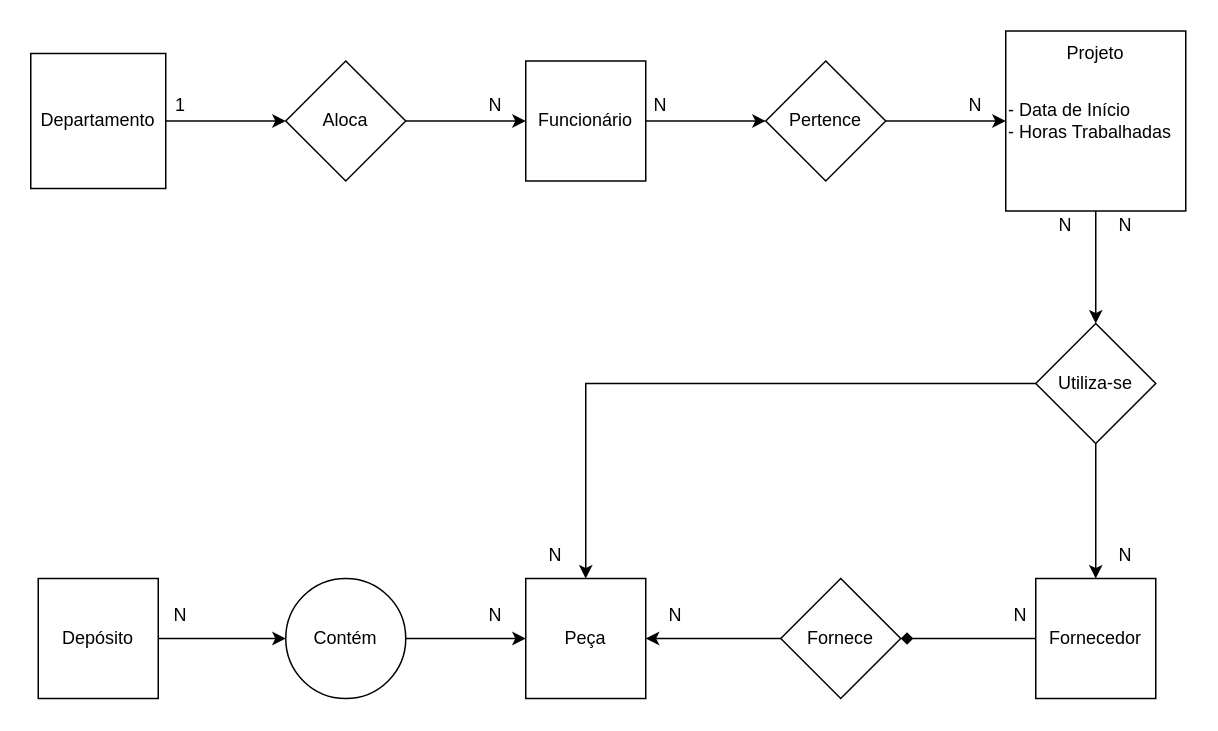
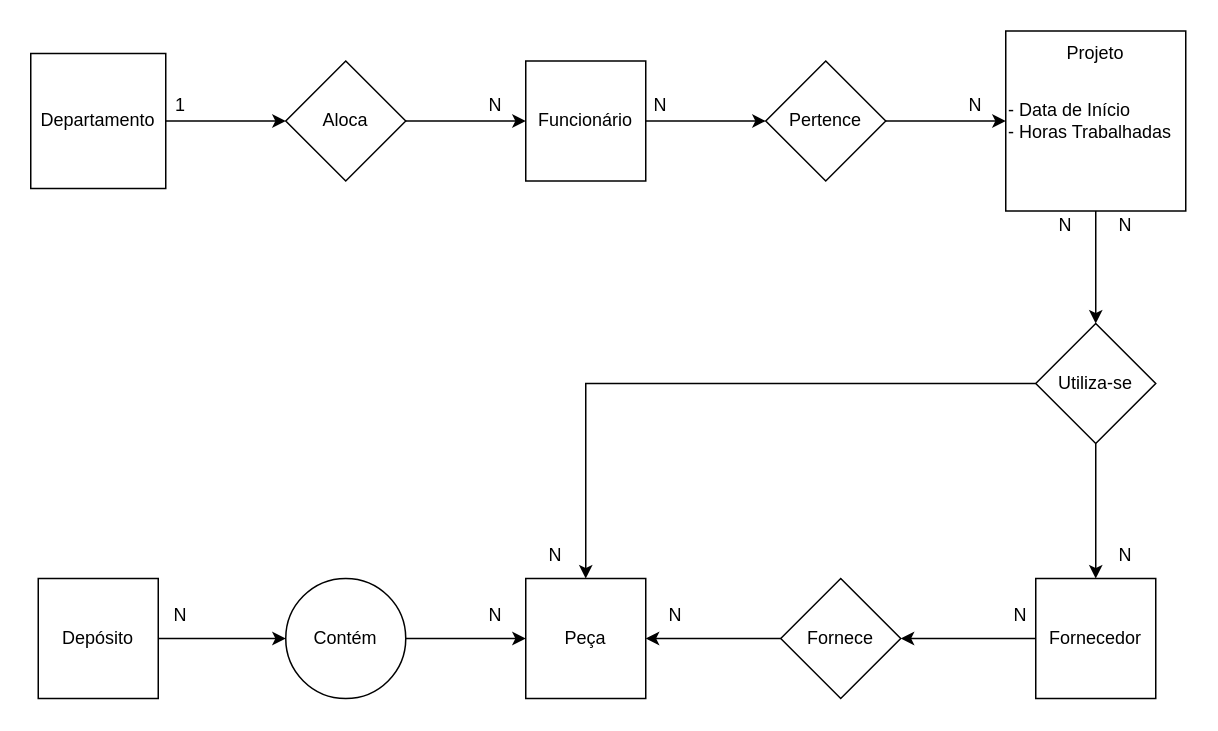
  <mxCell id="0" />
  <mxCell id="1" parent="0" />
  <mxCell id="2" style="edgeStyle=orthogonalEdgeStyle;rounded=0;orthogonalLoop=1;jettySize=auto;html=1;exitX=1;exitY=0.5;exitDx=0;exitDy=0;entryX=0;entryY=0.5;entryDx=0;entryDy=0;" edge="1" parent="1" source="3" target="5"><mxGeometry relative="1" as="geometry" /></mxCell>
  <mxCell id="3" value="Departamento" style="whiteSpace=wrap;html=1;aspect=fixed;" vertex="1" parent="1"><mxGeometry x="20" y="35" width="90" height="90" as="geometry" /></mxCell>
  <mxCell id="4" style="edgeStyle=orthogonalEdgeStyle;rounded=0;orthogonalLoop=1;jettySize=auto;html=1;exitX=1;exitY=0.5;exitDx=0;exitDy=0;entryX=0;entryY=0.5;entryDx=0;entryDy=0;" edge="1" parent="1" source="5" target="7"><mxGeometry relative="1" as="geometry" /></mxCell>
  <mxCell id="5" value="Aloca" style="rhombus;whiteSpace=wrap;html=1;" vertex="1" parent="1"><mxGeometry x="190" y="40" width="80" height="80" as="geometry" /></mxCell>
  <mxCell id="6" style="edgeStyle=orthogonalEdgeStyle;rounded=0;orthogonalLoop=1;jettySize=auto;html=1;entryX=0;entryY=0.5;entryDx=0;entryDy=0;" edge="1" parent="1" source="7" target="13"><mxGeometry relative="1" as="geometry" /></mxCell>
  <mxCell id="7" value="Funcionário" style="whiteSpace=wrap;html=1;aspect=fixed;" vertex="1" parent="1"><mxGeometry x="350" y="40" width="80" height="80" as="geometry" /></mxCell>
  <mxCell id="8" value="N" style="text;html=1;strokeColor=none;fillColor=none;align=center;verticalAlign=middle;whiteSpace=wrap;rounded=0;" vertex="1" parent="1"><mxGeometry x="300" y="55" width="60" height="30" as="geometry" /></mxCell>
  <mxCell id="9" value="1" style="text;html=1;strokeColor=none;fillColor=none;align=center;verticalAlign=middle;whiteSpace=wrap;rounded=0;" vertex="1" parent="1"><mxGeometry x="90" y="55" width="60" height="30" as="geometry" /></mxCell>
  <mxCell id="10" style="edgeStyle=orthogonalEdgeStyle;rounded=0;orthogonalLoop=1;jettySize=auto;html=1;" edge="1" parent="1" source="11" target="24"><mxGeometry relative="1" as="geometry" /></mxCell>
  <mxCell id="11" value="- Data de Início&lt;br&gt;- Horas Trabalhadas" style="whiteSpace=wrap;html=1;aspect=fixed;align=left;" vertex="1" parent="1"><mxGeometry x="670" y="20" width="120" height="120" as="geometry" /></mxCell>
  <mxCell id="12" style="edgeStyle=orthogonalEdgeStyle;rounded=0;orthogonalLoop=1;jettySize=auto;html=1;entryX=0;entryY=0.5;entryDx=0;entryDy=0;" edge="1" parent="1" source="13" target="11"><mxGeometry relative="1" as="geometry" /></mxCell>
  <mxCell id="13" value="Pertence" style="rhombus;whiteSpace=wrap;html=1;" vertex="1" parent="1"><mxGeometry x="510" y="40" width="80" height="80" as="geometry" /></mxCell>
  <mxCell id="14" value="N" style="text;html=1;strokeColor=none;fillColor=none;align=center;verticalAlign=middle;whiteSpace=wrap;rounded=0;" vertex="1" parent="1"><mxGeometry x="410" y="55" width="60" height="30" as="geometry" /></mxCell>
  <mxCell id="15" value="N" style="text;html=1;strokeColor=none;fillColor=none;align=center;verticalAlign=middle;whiteSpace=wrap;rounded=0;" vertex="1" parent="1"><mxGeometry x="620" y="55" width="60" height="30" as="geometry" /></mxCell>
  <mxCell id="16" value="Projeto" style="text;html=1;strokeColor=none;fillColor=none;align=center;verticalAlign=middle;whiteSpace=wrap;rounded=0;" vertex="1" parent="1"><mxGeometry x="700" y="20" width="60" height="30" as="geometry" /></mxCell>
  <mxCell id="17" value="Peça" style="whiteSpace=wrap;html=1;aspect=fixed;" vertex="1" parent="1"><mxGeometry x="350" y="385" width="80" height="80" as="geometry" /></mxCell>
- <mxCell id="18" style="edgeStyle=orthogonalEdgeStyle;rounded=0;orthogonalLoop=1;jettySize=auto;html=1;entryX=1;entryY=0.5;entryDx=0;entryDy=0;endArrow=diamond;" edge="1" parent="1" source="19" target="26"><mxGeometry relative="1" as="geometry" /></mxCell>
+ <mxCell id="18" style="edgeStyle=orthogonalEdgeStyle;rounded=0;orthogonalLoop=1;jettySize=auto;html=1;entryX=1;entryY=0.5;entryDx=0;entryDy=0;" edge="1" parent="1" source="19" target="26"><mxGeometry relative="1" as="geometry" /></mxCell>
  <mxCell id="19" value="Fornecedor" style="whiteSpace=wrap;html=1;aspect=fixed;" vertex="1" parent="1"><mxGeometry x="690" y="385" width="80" height="80" as="geometry" /></mxCell>
  <mxCell id="20" style="edgeStyle=orthogonalEdgeStyle;rounded=0;orthogonalLoop=1;jettySize=auto;html=1;entryX=0;entryY=0.5;entryDx=0;entryDy=0;" edge="1" parent="1" source="21" target="28"><mxGeometry relative="1" as="geometry" /></mxCell>
  <mxCell id="21" value="Depósito" style="whiteSpace=wrap;html=1;aspect=fixed;" vertex="1" parent="1"><mxGeometry x="25" y="385" width="80" height="80" as="geometry" /></mxCell>
  <mxCell id="22" style="edgeStyle=orthogonalEdgeStyle;rounded=0;orthogonalLoop=1;jettySize=auto;html=1;exitX=0.5;exitY=1;exitDx=0;exitDy=0;entryX=0.5;entryY=0;entryDx=0;entryDy=0;" edge="1" parent="1" source="24" target="19"><mxGeometry relative="1" as="geometry" /></mxCell>
  <mxCell id="23" style="edgeStyle=orthogonalEdgeStyle;rounded=0;orthogonalLoop=1;jettySize=auto;html=1;entryX=0.5;entryY=0;entryDx=0;entryDy=0;" edge="1" parent="1" source="24" target="17"><mxGeometry relative="1" as="geometry" /></mxCell>
  <mxCell id="24" value="Utiliza-se" style="rhombus;whiteSpace=wrap;html=1;" vertex="1" parent="1"><mxGeometry x="690" y="215" width="80" height="80" as="geometry" /></mxCell>
  <mxCell id="25" style="edgeStyle=orthogonalEdgeStyle;rounded=0;orthogonalLoop=1;jettySize=auto;html=1;entryX=1;entryY=0.5;entryDx=0;entryDy=0;" edge="1" parent="1" source="26" target="17"><mxGeometry relative="1" as="geometry" /></mxCell>
  <mxCell id="26" value="Fornece" style="rhombus;whiteSpace=wrap;html=1;" vertex="1" parent="1"><mxGeometry x="520" y="385" width="80" height="80" as="geometry" /></mxCell>
  <mxCell id="27" style="edgeStyle=orthogonalEdgeStyle;rounded=0;orthogonalLoop=1;jettySize=auto;html=1;entryX=0;entryY=0.5;entryDx=0;entryDy=0;" edge="1" parent="1" source="28" target="17"><mxGeometry relative="1" as="geometry" /></mxCell>
  <mxCell id="28" value="Contém" style="ellipse;whiteSpace=wrap;html=1;" vertex="1" parent="1"><mxGeometry x="190" y="385" width="80" height="80" as="geometry" /></mxCell>
  <mxCell id="29" value="N" style="text;html=1;strokeColor=none;fillColor=none;align=center;verticalAlign=middle;whiteSpace=wrap;rounded=0;" vertex="1" parent="1"><mxGeometry x="720" y="135" width="60" height="30" as="geometry" /></mxCell>
  <mxCell id="30" value="N" style="text;html=1;strokeColor=none;fillColor=none;align=center;verticalAlign=middle;whiteSpace=wrap;rounded=0;" vertex="1" parent="1"><mxGeometry x="720" y="355" width="60" height="30" as="geometry" /></mxCell>
  <mxCell id="31" value="N" style="text;html=1;strokeColor=none;fillColor=none;align=center;verticalAlign=middle;whiteSpace=wrap;rounded=0;" vertex="1" parent="1"><mxGeometry x="680" y="135" width="60" height="30" as="geometry" /></mxCell>
  <mxCell id="32" value="N" style="text;html=1;strokeColor=none;fillColor=none;align=center;verticalAlign=middle;whiteSpace=wrap;rounded=0;" vertex="1" parent="1"><mxGeometry x="340" y="355" width="60" height="30" as="geometry" /></mxCell>
  <mxCell id="33" value="N" style="text;html=1;strokeColor=none;fillColor=none;align=center;verticalAlign=middle;whiteSpace=wrap;rounded=0;" vertex="1" parent="1"><mxGeometry x="650" y="395" width="60" height="30" as="geometry" /></mxCell>
  <mxCell id="34" value="N" style="text;html=1;strokeColor=none;fillColor=none;align=center;verticalAlign=middle;whiteSpace=wrap;rounded=0;" vertex="1" parent="1"><mxGeometry x="420" y="395" width="60" height="30" as="geometry" /></mxCell>
  <mxCell id="35" value="N" style="text;html=1;strokeColor=none;fillColor=none;align=center;verticalAlign=middle;whiteSpace=wrap;rounded=0;" vertex="1" parent="1"><mxGeometry x="90" y="395" width="60" height="30" as="geometry" /></mxCell>
  <mxCell id="36" value="N" style="text;html=1;strokeColor=none;fillColor=none;align=center;verticalAlign=middle;whiteSpace=wrap;rounded=0;" vertex="1" parent="1"><mxGeometry x="300" y="395" width="60" height="30" as="geometry" /></mxCell>
